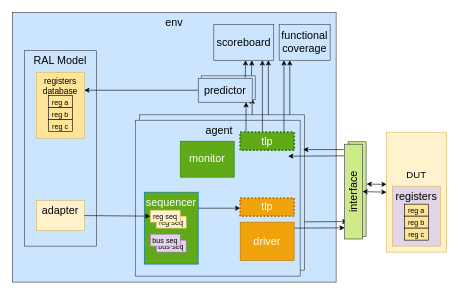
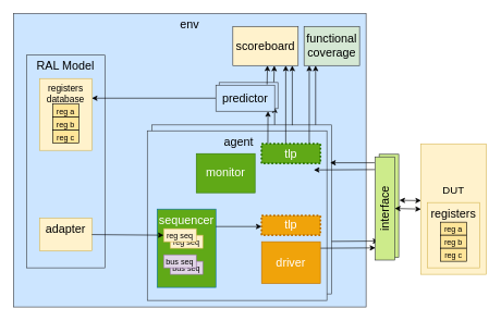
  <mxCell id="0" />
  <mxCell id="1" parent="0" />
  <mxCell id="2" value="" style="group;dashed=1;dashPattern=1 1;strokeWidth=2;" parent="1" vertex="1" connectable="0"><mxGeometry x="20" y="20" width="724.07" height="450" as="geometry" /></mxCell>
  <mxCell id="3" value="&lt;div&gt;env&lt;/div&gt;" style="rounded=0;whiteSpace=wrap;html=1;rotation=0;align=center;verticalAlign=top;fillColor=#cce5ff;fontSize=18;strokeColor=#36393d;" parent="2" vertex="1"><mxGeometry width="540" height="450" as="geometry" /></mxCell>
  <mxCell id="4" value="" style="endArrow=classic;html=1;rounded=0;" parent="2" edge="1"><mxGeometry width="50" height="50" relative="1" as="geometry"><mxPoint x="400" y="174" as="sourcePoint" /><mxPoint x="400" y="144" as="targetPoint" /></mxGeometry></mxCell>
  <mxCell id="5" value="interface" style="rounded=0;whiteSpace=wrap;html=1;rotation=-90;fillColor=#cdeb8b;strokeColor=#36393d;" parent="2" vertex="1"><mxGeometry x="495.95" y="280.0" width="158.12" height="30" as="geometry" /></mxCell>
  <mxCell id="6" value="&lt;div&gt;predictor&lt;/div&gt;" style="rounded=0;whiteSpace=wrap;html=1;rotation=0;fillColor=#cce5ff;strokeColor=#36393d;" parent="2" vertex="1"><mxGeometry x="315" y="106" width="90" height="40" as="geometry" /></mxCell>
  <mxCell id="7" value="&lt;div&gt;&amp;nbsp;agent&lt;/div&gt;" style="rounded=0;whiteSpace=wrap;html=1;rotation=0;align=center;verticalAlign=top;fillColor=#cce5ff;strokeColor=#36393d;" parent="2" vertex="1"><mxGeometry x="212" y="171" width="275" height="259" as="geometry" /></mxCell>
  <mxCell id="8" value="&lt;div&gt;&amp;nbsp;agent&lt;/div&gt;" style="rounded=0;whiteSpace=wrap;html=1;rotation=0;align=center;verticalAlign=top;fillColor=#cce5ff;strokeColor=#36393d;fontSize=18;" parent="2" vertex="1"><mxGeometry x="205" y="180" width="275" height="260" as="geometry" /></mxCell>
  <mxCell id="9" value="&lt;div&gt;sequencer&lt;/div&gt;" style="rounded=0;whiteSpace=wrap;html=1;rotation=0;align=center;verticalAlign=top;fillColor=#60a917;strokeColor=#006EAF;fontColor=#ffffff;fontSize=18;" parent="2" vertex="1"><mxGeometry x="220" y="300" width="90" height="120" as="geometry" /></mxCell>
  <mxCell id="10" value="DUT&lt;div&gt;&lt;br&gt;&lt;/div&gt;&lt;div&gt;&lt;br&gt;&lt;/div&gt;&lt;div&gt;&lt;br&gt;&lt;/div&gt;" style="rounded=0;whiteSpace=wrap;html=1;rotation=0;fillColor=#fff2cc;strokeColor=#d6b656;fontSize=16;" parent="2" vertex="1"><mxGeometry x="624.07" y="200" width="100" height="200" as="geometry" /></mxCell>
- <mxCell id="11" value="registers" style="rounded=0;whiteSpace=wrap;html=1;rotation=0;verticalAlign=top;fillColor=#e1d5e7;strokeColor=#d6b656;fontSize=18;" parent="2" vertex="1"><mxGeometry x="634.07" y="290" width="80" height="100" as="geometry" /></mxCell>
+ <mxCell id="11" value="registers" style="rounded=0;whiteSpace=wrap;html=1;rotation=0;verticalAlign=top;fillColor=#fff2cc;strokeColor=#d6b656;fontSize=18;" parent="2" vertex="1"><mxGeometry x="634.07" y="290" width="80" height="100" as="geometry" /></mxCell>
  <mxCell id="12" value="" style="edgeStyle=orthogonalEdgeStyle;rounded=0;orthogonalLoop=1;jettySize=auto;html=1;" parent="2" source="13" target="14" edge="1"><mxGeometry relative="1" as="geometry" /></mxCell>
  <mxCell id="13" value="reg a" style="rounded=0;whiteSpace=wrap;html=1;rotation=0;verticalAlign=top;spacing=0;fillColor=#FFE599;" parent="2" vertex="1"><mxGeometry x="654.07" y="320" width="40" height="20" as="geometry" /></mxCell>
  <mxCell id="14" value="reg b" style="rounded=0;whiteSpace=wrap;html=1;rotation=0;verticalAlign=top;spacing=0;fillColor=#FFE599;" parent="2" vertex="1"><mxGeometry x="654.07" y="340" width="40" height="20" as="geometry" /></mxCell>
  <mxCell id="15" value="reg c" style="rounded=0;whiteSpace=wrap;html=1;rotation=0;verticalAlign=top;spacing=0;fillColor=#FFE599;" parent="2" vertex="1"><mxGeometry x="654.07" y="360" width="40" height="20" as="geometry" /></mxCell>
  <mxCell id="16" value="" style="endArrow=classic;html=1;rounded=0;exitX=1;exitY=0.5;exitDx=0;exitDy=0;entryX=0.118;entryY=0.008;entryDx=0;entryDy=0;entryPerimeter=0;" parent="2" target="41" edge="1"><mxGeometry width="50" height="50" relative="1" as="geometry"><mxPoint x="460" y="360" as="sourcePoint" /><mxPoint x="560" y="280" as="targetPoint" /></mxGeometry></mxCell>
  <mxCell id="17" value="" style="endArrow=classic;html=1;rounded=0;entryX=1;entryY=0.5;entryDx=0;entryDy=0;exitX=0.877;exitY=-0.015;exitDx=0;exitDy=0;exitPerimeter=0;" parent="2" source="41" edge="1"><mxGeometry width="50" height="50" relative="1" as="geometry"><mxPoint x="542" y="240" as="sourcePoint" /><mxPoint x="460" y="240" as="targetPoint" /></mxGeometry></mxCell>
  <mxCell id="18" value="" style="endArrow=classic;startArrow=classic;html=1;rounded=0;entryX=0;entryY=0.5;entryDx=0;entryDy=0;exitX=0.5;exitY=1;exitDx=0;exitDy=0;" parent="2" source="41" target="10" edge="1"><mxGeometry width="50" height="50" relative="1" as="geometry"><mxPoint x="524.07" y="330" as="sourcePoint" /><mxPoint x="574.07" y="280" as="targetPoint" /></mxGeometry></mxCell>
  <mxCell id="19" value="" style="endArrow=classic;html=1;rounded=0;exitX=0.12;exitY=-0.005;exitDx=0;exitDy=0;exitPerimeter=0;" parent="2" edge="1"><mxGeometry width="50" height="50" relative="1" as="geometry"><mxPoint x="389.6" y="199.6" as="sourcePoint" /><mxPoint x="389.8" y="150" as="targetPoint" /></mxGeometry></mxCell>
  <mxCell id="20" value="bus seq" style="rounded=0;whiteSpace=wrap;html=1;rotation=0;verticalAlign=top;spacing=0;fillColor=#e1d5e7;strokeColor=#9673a6;" parent="2" vertex="1"><mxGeometry x="240" y="380" width="50" height="20" as="geometry" /></mxCell>
  <mxCell id="21" value="reg seq" style="rounded=0;whiteSpace=wrap;html=1;rotation=0;verticalAlign=top;spacing=0;fillColor=#fff2cc;strokeColor=#d6b656;" parent="2" vertex="1"><mxGeometry x="240" y="340" width="50" height="20" as="geometry" /></mxCell>
  <mxCell id="22" value="reg seq" style="rounded=0;whiteSpace=wrap;html=1;rotation=0;verticalAlign=top;spacing=0;fillColor=#fff2cc;strokeColor=#d6b656;" parent="2" vertex="1"><mxGeometry x="230" y="330" width="50" height="20" as="geometry" /></mxCell>
  <mxCell id="23" value="bus seq" style="rounded=0;whiteSpace=wrap;html=1;rotation=0;verticalAlign=top;spacing=0;fillColor=#e1d5e7;strokeColor=#9673a6;" parent="2" vertex="1"><mxGeometry x="230" y="370" width="50" height="20" as="geometry" /></mxCell>
  <mxCell id="24" value="" style="endArrow=classic;html=1;rounded=0;" parent="2" edge="1"><mxGeometry width="50" height="50" relative="1" as="geometry"><mxPoint x="310" y="326.74" as="sourcePoint" /><mxPoint x="380" y="326.74" as="targetPoint" /></mxGeometry></mxCell>
  <mxCell id="25" value="&lt;div&gt;RAL Model&lt;/div&gt;" style="rounded=0;whiteSpace=wrap;html=1;rotation=0;align=center;verticalAlign=top;fillColor=#cce5ff;strokeColor=#36393d;fontSize=18;" parent="2" vertex="1"><mxGeometry x="20" y="64.06" width="120" height="325.94" as="geometry" /></mxCell>
- <mxCell id="26" value="&lt;div&gt;registers database&lt;/div&gt;" style="rounded=0;whiteSpace=wrap;html=1;rotation=0;align=center;verticalAlign=top;fillColor=#ffe599;strokeColor=#d6b656;fontSize=14;" parent="2" vertex="1"><mxGeometry x="40" y="100" width="80" height="110" as="geometry" /></mxCell>
+ <mxCell id="26" value="&lt;div&gt;registers database&lt;/div&gt;" style="rounded=0;whiteSpace=wrap;html=1;rotation=0;align=center;verticalAlign=top;fillColor=#fff2cc;strokeColor=#d6b656;fontSize=14;" parent="2" vertex="1"><mxGeometry x="40" y="100" width="80" height="110" as="geometry" /></mxCell>
  <mxCell id="27" value="reg a" style="rounded=0;whiteSpace=wrap;html=1;rotation=0;verticalAlign=top;spacing=0;fillColor=#FFE599;" parent="2" vertex="1"><mxGeometry x="60" y="139" width="40" height="20" as="geometry" /></mxCell>
  <mxCell id="28" value="reg b" style="rounded=0;whiteSpace=wrap;html=1;rotation=0;verticalAlign=top;spacing=0;fillColor=#FFE599;" parent="2" vertex="1"><mxGeometry x="60" y="159" width="40" height="20" as="geometry" /></mxCell>
  <mxCell id="29" value="reg c" style="rounded=0;whiteSpace=wrap;html=1;rotation=0;verticalAlign=top;spacing=0;fillColor=#FFE599;" parent="2" vertex="1"><mxGeometry x="60" y="179" width="40" height="20" as="geometry" /></mxCell>
  <mxCell id="30" value="" style="endArrow=classic;html=1;rounded=0;exitX=0;exitY=0.5;exitDx=0;exitDy=0;" parent="2" source="42" edge="1"><mxGeometry width="50" height="50" relative="1" as="geometry"><mxPoint x="230" y="270" as="sourcePoint" /><mxPoint x="120" y="130" as="targetPoint" /></mxGeometry></mxCell>
  <mxCell id="31" value="&lt;div&gt;adapter&lt;/div&gt;" style="rounded=0;whiteSpace=wrap;html=1;rotation=0;align=center;verticalAlign=top;fillColor=#fff2cc;strokeColor=#d6b656;fontSize=18;" parent="2" vertex="1"><mxGeometry x="40" y="314.06" width="80" height="50" as="geometry" /></mxCell>
  <mxCell id="32" value="" style="endArrow=classic;html=1;rounded=0;exitX=1;exitY=0.5;exitDx=0;exitDy=0;entryX=0;entryY=0.5;entryDx=0;entryDy=0;" parent="2" source="31" target="22" edge="1"><mxGeometry width="50" height="50" relative="1" as="geometry"><mxPoint x="230" y="270" as="sourcePoint" /><mxPoint x="280" y="220" as="targetPoint" /></mxGeometry></mxCell>
- <mxCell id="33" value="&lt;div&gt;scoreboard&lt;/div&gt;" style="rounded=0;whiteSpace=wrap;html=1;rotation=0;fillColor=#cce5ff;strokeColor=#36393d;fontSize=18;" parent="2" vertex="1"><mxGeometry x="336" y="20" width="100" height="60" as="geometry" /></mxCell>
- <mxCell id="34" value="&lt;div&gt;functional coverage&lt;/div&gt;" style="rounded=0;whiteSpace=wrap;html=1;rotation=0;fillColor=#cce5ff;strokeColor=#36393d;fontSize=18;" parent="2" vertex="1"><mxGeometry x="445" y="20" width="85" height="60" as="geometry" /></mxCell>
+ <mxCell id="33" value="&lt;div&gt;scoreboard&lt;/div&gt;" style="rounded=0;whiteSpace=wrap;html=1;rotation=0;fillColor=#fff2cc;strokeColor=#36393d;fontSize=18;" parent="2" vertex="1"><mxGeometry x="336" y="20" width="100" height="60" as="geometry" /></mxCell>
+ <mxCell id="34" value="&lt;div&gt;functional coverage&lt;/div&gt;" style="rounded=0;whiteSpace=wrap;html=1;rotation=0;fillColor=#d5e8d4;strokeColor=#36393d;fontSize=18;" parent="2" vertex="1"><mxGeometry x="445" y="20" width="85" height="60" as="geometry" /></mxCell>
  <mxCell id="35" value="" style="endArrow=classic;html=1;rounded=0;exitX=0.5;exitY=0;exitDx=0;exitDy=0;" parent="2" edge="1"><mxGeometry width="50" height="50" relative="1" as="geometry"><mxPoint x="417" y="200" as="sourcePoint" /><mxPoint x="417" y="80" as="targetPoint" /></mxGeometry></mxCell>
  <mxCell id="36" value="" style="endArrow=classic;html=1;rounded=0;entryX=0.5;entryY=1;entryDx=0;entryDy=0;exitX=0.837;exitY=-0.025;exitDx=0;exitDy=0;exitPerimeter=0;" parent="2" edge="1"><mxGeometry width="50" height="50" relative="1" as="geometry"><mxPoint x="388.33" y="109" as="sourcePoint" /><mxPoint x="389" y="80" as="targetPoint" /></mxGeometry></mxCell>
  <mxCell id="37" value="" style="endArrow=classic;html=1;rounded=0;exitX=0.5;exitY=0;exitDx=0;exitDy=0;" parent="2" edge="1"><mxGeometry width="50" height="50" relative="1" as="geometry"><mxPoint x="453" y="200" as="sourcePoint" /><mxPoint x="453" y="80" as="targetPoint" /></mxGeometry></mxCell>
  <mxCell id="38" value="" style="endArrow=classic;startArrow=classic;html=1;rounded=0;exitX=0.604;exitY=1.033;exitDx=0;exitDy=0;exitPerimeter=0;entryX=0.001;entryY=0.395;entryDx=0;entryDy=0;entryPerimeter=0;" parent="2" edge="1"><mxGeometry width="50" height="50" relative="1" as="geometry"><mxPoint x="591" y="286.556" as="sourcePoint" /><mxPoint x="624.17" y="287" as="targetPoint" /></mxGeometry></mxCell>
  <mxCell id="39" value="" style="endArrow=classic;html=1;rounded=0;entryX=1;entryY=0.5;entryDx=0;entryDy=0;" parent="2" edge="1"><mxGeometry width="50" height="50" relative="1" as="geometry"><mxPoint x="553" y="229" as="sourcePoint" /><mxPoint x="485" y="229" as="targetPoint" /></mxGeometry></mxCell>
  <mxCell id="40" value="" style="endArrow=classic;html=1;rounded=0;exitX=1.001;exitY=0.718;exitDx=0;exitDy=0;exitPerimeter=0;" parent="2" edge="1"><mxGeometry width="50" height="50" relative="1" as="geometry"><mxPoint x="487.275" y="349.5" as="sourcePoint" /><mxPoint x="558.95" y="349" as="targetPoint" /></mxGeometry></mxCell>
  <mxCell id="41" value="interface" style="rounded=0;whiteSpace=wrap;html=1;rotation=-90;fillColor=#cdeb8b;strokeColor=#36393d;fontSize=18;" parent="2" vertex="1"><mxGeometry x="490" y="284.06" width="158.12" height="30" as="geometry" /></mxCell>
  <mxCell id="42" value="&lt;div&gt;predictor&lt;/div&gt;" style="rounded=0;whiteSpace=wrap;html=1;rotation=0;fillColor=#cce5ff;strokeColor=#36393d;fontSize=18;" parent="2" vertex="1"><mxGeometry x="310" y="110" width="90" height="40" as="geometry" /></mxCell>
  <mxCell id="43" value="" style="endArrow=classic;html=1;rounded=0;" parent="2" edge="1"><mxGeometry width="50" height="50" relative="1" as="geometry"><mxPoint x="427" y="171.5" as="sourcePoint" /><mxPoint x="427" y="80" as="targetPoint" /></mxGeometry></mxCell>
  <mxCell id="44" value="" style="endArrow=classic;html=1;rounded=0;" parent="2" edge="1"><mxGeometry width="50" height="50" relative="1" as="geometry"><mxPoint x="462.72" y="170.94" as="sourcePoint" /><mxPoint x="462.72" y="80" as="targetPoint" /></mxGeometry></mxCell>
  <mxCell id="45" value="" style="endArrow=classic;html=1;rounded=0;exitX=0.931;exitY=-0.016;exitDx=0;exitDy=0;exitPerimeter=0;entryX=0.635;entryY=1.003;entryDx=0;entryDy=0;entryPerimeter=0;" parent="2" source="6" target="33" edge="1"><mxGeometry width="50" height="50" relative="1" as="geometry"><mxPoint x="400" y="110" as="sourcePoint" /><mxPoint x="400" y="80" as="targetPoint" /></mxGeometry></mxCell>
  <mxCell id="46" value="monitor" style="rounded=0;whiteSpace=wrap;html=1;fontSize=18;fillColor=#60a917;fontColor=#ffffff;strokeColor=#2D7600;" parent="2" vertex="1"><mxGeometry x="280" y="215" width="90" height="60" as="geometry" /></mxCell>
  <mxCell id="47" value="driver" style="rounded=0;whiteSpace=wrap;html=1;fontSize=18;fillColor=#f0a30a;fontColor=#FFFFFF;strokeColor=#BD7000;" parent="2" vertex="1"><mxGeometry x="380" y="350" width="90" height="64.06" as="geometry" /></mxCell>
  <mxCell id="48" value="tlp" style="rounded=0;whiteSpace=wrap;html=1;fontSize=18;fillColor=#f0a30a;fontColor=#FFFFFF;strokeColor=#BD7000;dashed=1;strokeWidth=3;dashPattern=1 1;" parent="2" vertex="1"><mxGeometry x="380" y="310" width="90" height="30" as="geometry" /></mxCell>
  <mxCell id="49" value="tlp" style="rounded=0;whiteSpace=wrap;html=1;fontSize=18;fillColor=#60a917;fontColor=#ffffff;strokeColor=#2D7600;dashed=1;dashPattern=1 1;strokeWidth=3;" parent="2" vertex="1"><mxGeometry x="380" y="200" width="90" height="30" as="geometry" /></mxCell>
